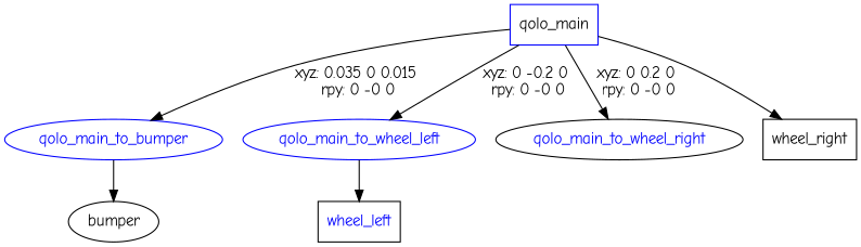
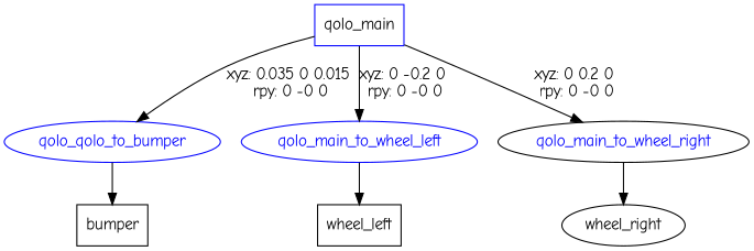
  digraph {
    fontname="Comic Neue"
    node [fontname="Comic Neue" shape=box]
    edge [fontname="Comic Neue"]
    n1 [color=blue label=qolo_main]
-   qolo_main_to_bumper [color=blue fontcolor=blue shape=ellipse]
+   qolo_main_to_bumper [color=blue fontcolor=blue shape=ellipse label=qolo_qolo_to_bumper]
    qolo_main_to_wheel_left [color=blue fontcolor=blue shape=ellipse]
    qolo_main_to_wheel_right [color=black fontcolor=blue shape=ellipse]
-   n5 [label=bumper shape=ellipse]
-   n6 [label=wheel_left fontcolor=blue]
-   n7 [label=wheel_right]
+   n5 [label=bumper]
+   n6 [label=wheel_left]
+   n7 [label=wheel_right shape=ellipse]
    n1 -> qolo_main_to_bumper [label="xyz: 0.035 0 0.015 \nrpy: 0 -0 0"]
    n1 -> qolo_main_to_wheel_left [label="xyz: 0 -0.2 0 \nrpy: 0 -0 0"]
    n1 -> qolo_main_to_wheel_right [label="xyz: 0 0.2 0 \nrpy: 0 -0 0"]
    qolo_main_to_bumper -> n5
    qolo_main_to_wheel_left -> n6
-   n1 -> n7
+   qolo_main_to_wheel_right -> n7
  }
